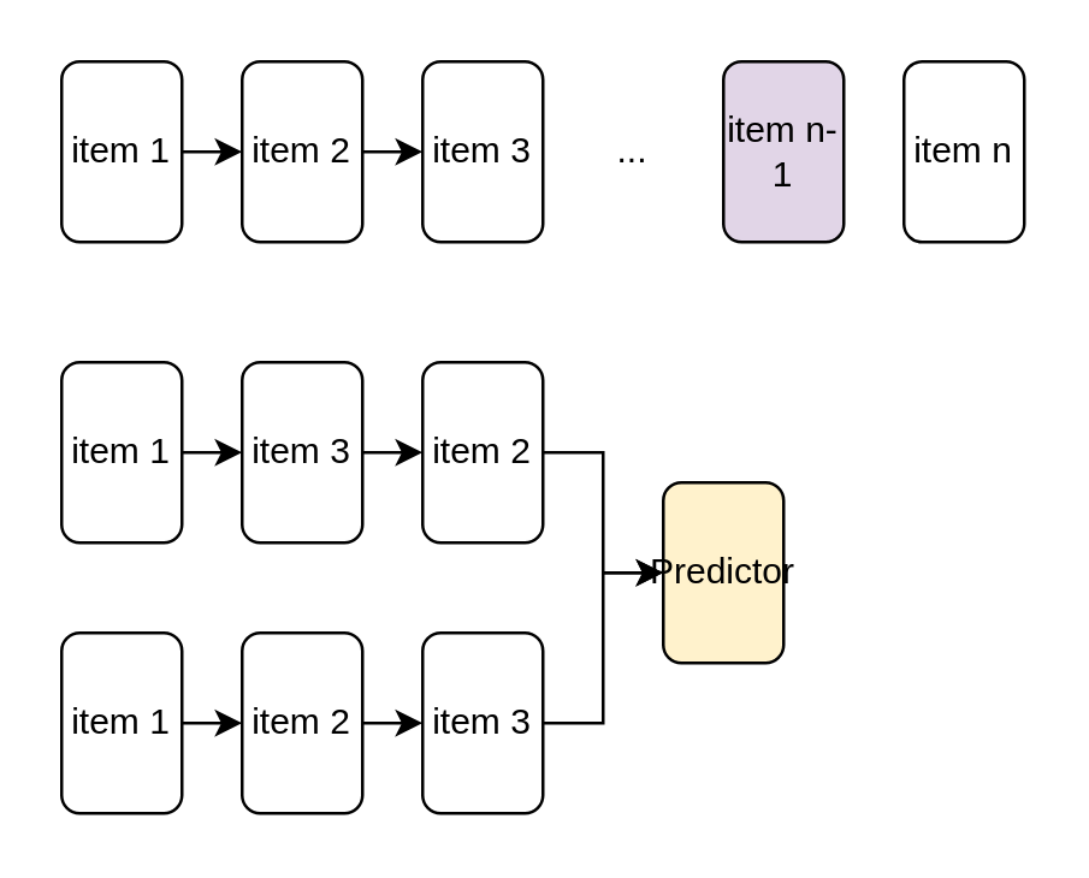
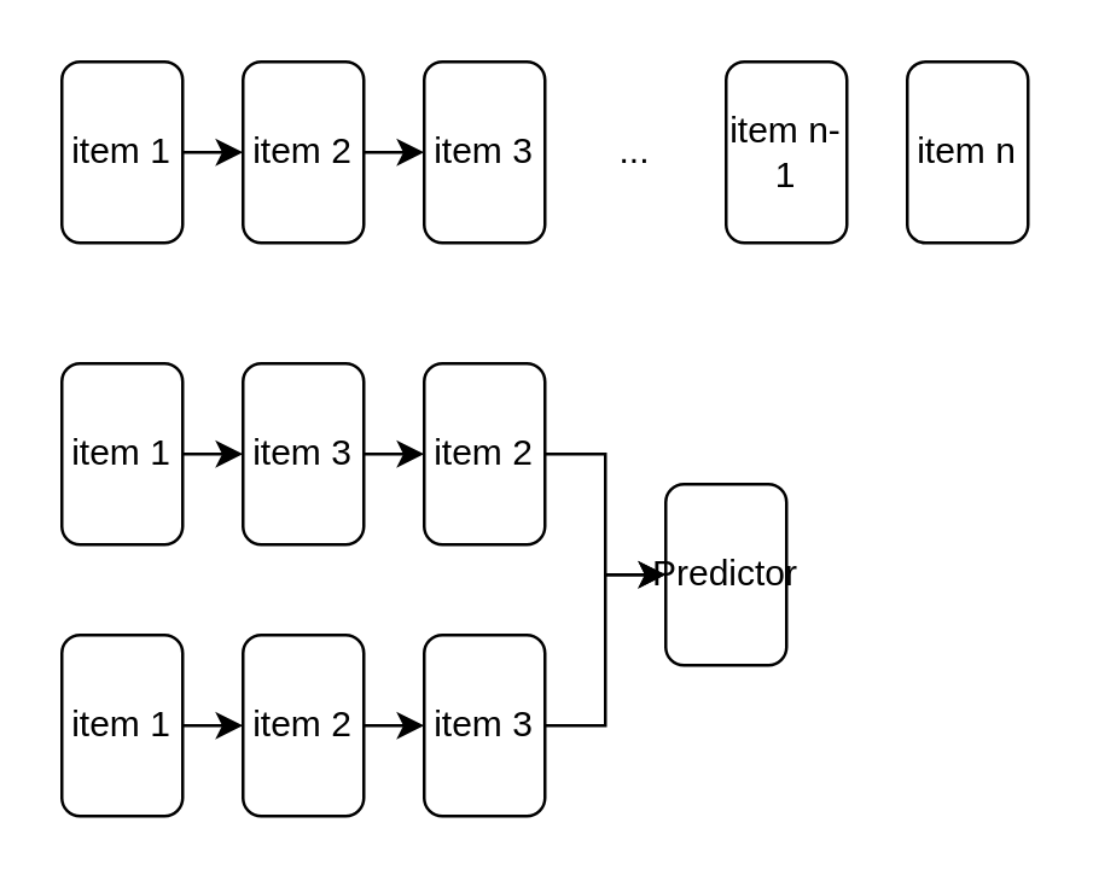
  <mxCell id="0" />
  <mxCell id="1" parent="0" />
  <mxCell id="2" style="edgeStyle=orthogonalEdgeStyle;rounded=0;orthogonalLoop=1;jettySize=auto;html=1;exitX=1;exitY=0.5;exitDx=0;exitDy=0;entryX=0;entryY=0.5;entryDx=0;entryDy=0;" edge="1" parent="1" source="3" target="5"><mxGeometry relative="1" as="geometry" /></mxCell>
  <mxCell id="3" value="item 1" style="rounded=1;whiteSpace=wrap;html=1;" vertex="1" parent="1"><mxGeometry x="20" y="20" width="40" height="60" as="geometry" /></mxCell>
  <mxCell id="4" style="edgeStyle=orthogonalEdgeStyle;rounded=0;orthogonalLoop=1;jettySize=auto;html=1;exitX=1;exitY=0.5;exitDx=0;exitDy=0;entryX=0;entryY=0.5;entryDx=0;entryDy=0;" edge="1" parent="1" source="5" target="6"><mxGeometry relative="1" as="geometry" /></mxCell>
  <mxCell id="5" value="&lt;span&gt;item 2&lt;/span&gt;" style="rounded=1;whiteSpace=wrap;html=1;" vertex="1" parent="1"><mxGeometry x="80" y="20" width="40" height="60" as="geometry" /></mxCell>
  <mxCell id="6" value="&lt;span&gt;item 3&lt;/span&gt;" style="rounded=1;whiteSpace=wrap;html=1;" vertex="1" parent="1"><mxGeometry x="140" y="20" width="40" height="60" as="geometry" /></mxCell>
- <mxCell id="7" value="item n-1" style="rounded=1;whiteSpace=wrap;html=1;fillColor=#e1d5e7;" vertex="1" parent="1"><mxGeometry x="240" y="20" width="40" height="60" as="geometry" /></mxCell>
+ <mxCell id="7" value="item n-1" style="rounded=1;whiteSpace=wrap;html=1;" vertex="1" parent="1"><mxGeometry x="240" y="20" width="40" height="60" as="geometry" /></mxCell>
  <mxCell id="8" value="&lt;span&gt;item n&lt;/span&gt;" style="rounded=1;whiteSpace=wrap;html=1;" vertex="1" parent="1"><mxGeometry x="300" y="20" width="40" height="60" as="geometry" /></mxCell>
  <mxCell id="9" value="..." style="text;html=1;strokeColor=none;fillColor=none;align=center;verticalAlign=middle;whiteSpace=wrap;rounded=0;" vertex="1" parent="1"><mxGeometry x="180" y="35" width="60" height="30" as="geometry" /></mxCell>
  <mxCell id="10" style="edgeStyle=orthogonalEdgeStyle;rounded=0;orthogonalLoop=1;jettySize=auto;html=1;exitX=1;exitY=0.5;exitDx=0;exitDy=0;entryX=0;entryY=0.5;entryDx=0;entryDy=0;" edge="1" parent="1" source="11" target="13"><mxGeometry relative="1" as="geometry" /></mxCell>
  <mxCell id="11" value="item 1" style="rounded=1;whiteSpace=wrap;html=1;" vertex="1" parent="1"><mxGeometry x="20" y="120" width="40" height="60" as="geometry" /></mxCell>
  <mxCell id="12" style="edgeStyle=orthogonalEdgeStyle;rounded=0;orthogonalLoop=1;jettySize=auto;html=1;exitX=1;exitY=0.5;exitDx=0;exitDy=0;entryX=0;entryY=0.5;entryDx=0;entryDy=0;" edge="1" parent="1" source="13" target="15"><mxGeometry relative="1" as="geometry" /></mxCell>
  <mxCell id="13" value="&lt;span&gt;item 3&lt;/span&gt;" style="rounded=1;whiteSpace=wrap;html=1;" vertex="1" parent="1"><mxGeometry x="80" y="120" width="40" height="60" as="geometry" /></mxCell>
  <mxCell id="14" style="edgeStyle=orthogonalEdgeStyle;rounded=0;orthogonalLoop=1;jettySize=auto;html=1;exitX=1;exitY=0.5;exitDx=0;exitDy=0;entryX=0;entryY=0.5;entryDx=0;entryDy=0;" edge="1" parent="1" source="15" target="22"><mxGeometry relative="1" as="geometry" /></mxCell>
  <mxCell id="15" value="&lt;span&gt;item 2&lt;/span&gt;" style="rounded=1;whiteSpace=wrap;html=1;" vertex="1" parent="1"><mxGeometry x="140" y="120" width="40" height="60" as="geometry" /></mxCell>
  <mxCell id="16" style="edgeStyle=orthogonalEdgeStyle;rounded=0;orthogonalLoop=1;jettySize=auto;html=1;exitX=1;exitY=0.5;exitDx=0;exitDy=0;entryX=0;entryY=0.5;entryDx=0;entryDy=0;" edge="1" parent="1" source="17" target="19"><mxGeometry relative="1" as="geometry" /></mxCell>
  <mxCell id="17" value="item 1" style="rounded=1;whiteSpace=wrap;html=1;" vertex="1" parent="1"><mxGeometry x="20" y="210" width="40" height="60" as="geometry" /></mxCell>
  <mxCell id="18" style="edgeStyle=orthogonalEdgeStyle;rounded=0;orthogonalLoop=1;jettySize=auto;html=1;exitX=1;exitY=0.5;exitDx=0;exitDy=0;entryX=0;entryY=0.5;entryDx=0;entryDy=0;" edge="1" parent="1" source="19" target="21"><mxGeometry relative="1" as="geometry" /></mxCell>
  <mxCell id="19" value="&lt;span&gt;item 2&lt;/span&gt;" style="rounded=1;whiteSpace=wrap;html=1;" vertex="1" parent="1"><mxGeometry x="80" y="210" width="40" height="60" as="geometry" /></mxCell>
  <mxCell id="20" style="edgeStyle=orthogonalEdgeStyle;rounded=0;orthogonalLoop=1;jettySize=auto;html=1;exitX=1;exitY=0.5;exitDx=0;exitDy=0;entryX=0;entryY=0.5;entryDx=0;entryDy=0;" edge="1" parent="1" source="21" target="22"><mxGeometry relative="1" as="geometry" /></mxCell>
  <mxCell id="21" value="&lt;span&gt;item 3&lt;/span&gt;" style="rounded=1;whiteSpace=wrap;html=1;" vertex="1" parent="1"><mxGeometry x="140" y="210" width="40" height="60" as="geometry" /></mxCell>
- <mxCell id="22" value="Predictor" style="rounded=1;whiteSpace=wrap;html=1;fillColor=#fff2cc;" vertex="1" parent="1"><mxGeometry x="220" y="160" width="40" height="60" as="geometry" /></mxCell>
+ <mxCell id="22" value="Predictor" style="rounded=1;whiteSpace=wrap;html=1;" vertex="1" parent="1"><mxGeometry x="220" y="160" width="40" height="60" as="geometry" /></mxCell>
